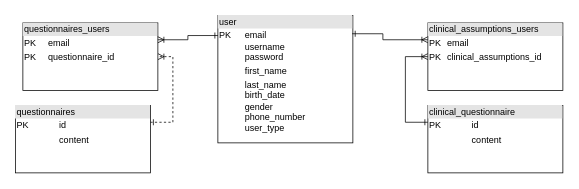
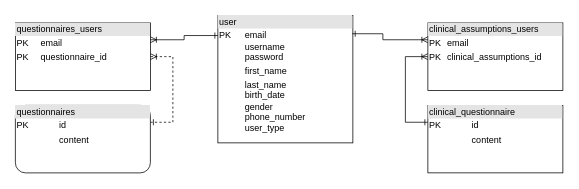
  <mxCell id="0" />
  <mxCell id="1" parent="0" />
  <mxCell id="2" value="&lt;div style=&quot;text-align: justify; box-sizing: border-box; width: 100%; background: rgb(228, 228, 228); padding: 2px;&quot;&gt;user&lt;/div&gt;&lt;table align=&quot;center&quot; style=&quot;text-align: left; width: 100%; font-size: 1em;&quot; cellpadding=&quot;2&quot; cellspacing=&quot;0&quot;&gt;&lt;tbody&gt;&lt;tr&gt;&lt;td style=&quot;text-align: left;&quot;&gt;PK&lt;br&gt;&lt;br&gt;&lt;br&gt;&lt;/td&gt;&lt;td style=&quot;text-align: left;&quot;&gt;email&lt;br&gt;username&lt;br&gt;password&lt;/td&gt;&lt;/tr&gt;&lt;tr&gt;&lt;td style=&quot;text-align: left;&quot;&gt;&lt;br&gt;&lt;/td&gt;&lt;td style=&quot;text-align: left;&quot;&gt;first_name&lt;/td&gt;&lt;/tr&gt;&lt;tr&gt;&lt;td&gt;&lt;div style=&quot;text-align: left;&quot;&gt;&lt;br&gt;&lt;/div&gt;&lt;div style=&quot;text-align: left;&quot;&gt;&lt;br&gt;&lt;/div&gt;&lt;div style=&quot;text-align: left;&quot;&gt;&lt;br&gt;&lt;/div&gt;&lt;div style=&quot;text-align: left;&quot;&gt;&lt;br&gt;&lt;/div&gt;&lt;/td&gt;&lt;td&gt;&lt;div style=&quot;text-align: left;&quot;&gt;&lt;span style=&quot;font-size: 1em; background-color: initial;&quot;&gt;last_name&lt;/span&gt;&lt;/div&gt;&lt;div style=&quot;text-align: left;&quot;&gt;&lt;span style=&quot;font-size: 1em; background-color: initial;&quot;&gt;birth_date&lt;/span&gt;&lt;/div&gt;&lt;div style=&quot;text-align: left; padding-left: 0px;&quot;&gt;&lt;span style=&quot;font-size: 1em; background-color: initial;&quot;&gt;gender&lt;/span&gt;&lt;/div&gt;&lt;div style=&quot;text-align: left;&quot;&gt;&lt;span style=&quot;font-size: 1em; background-color: initial;&quot;&gt;phone_number&lt;/span&gt;&lt;/div&gt;&lt;div style=&quot;text-align: left;&quot;&gt;user_type&lt;/div&gt;&lt;div style=&quot;text-align: left;&quot;&gt;&lt;br&gt;&lt;/div&gt;&lt;/td&gt;&lt;/tr&gt;&lt;/tbody&gt;&lt;/table&gt;" style="verticalAlign=top;align=center;overflow=fill;html=1;whiteSpace=wrap;" parent="1" vertex="1"><mxGeometry x="290" y="20" width="180" height="170" as="geometry" /></mxCell>
  <mxCell id="3" style="edgeStyle=orthogonalEdgeStyle;rounded=0;orthogonalLoop=1;jettySize=auto;html=1;exitX=0.995;exitY=0.144;exitDx=0;exitDy=0;entryX=0;entryY=0.25;entryDx=0;entryDy=0;startArrow=ERone;startFill=0;endArrow=ERoneToMany;endFill=0;exitPerimeter=0;" parent="1" source="2" target="6" edge="1"><mxGeometry relative="1" as="geometry"><mxPoint x="530" y="172.5" as="sourcePoint" /><Array as="points"><mxPoint x="510" y="44" /><mxPoint x="510" y="52" /></Array></mxGeometry></mxCell>
  <mxCell id="4" style="edgeStyle=orthogonalEdgeStyle;rounded=0;orthogonalLoop=1;jettySize=auto;html=1;entryX=0;entryY=0.5;entryDx=0;entryDy=0;startArrow=ERone;startFill=0;endArrow=ERoneToMany;endFill=0;exitX=0;exitY=0.25;exitDx=0;exitDy=0;" parent="1" source="5" target="6" edge="1"><mxGeometry relative="1" as="geometry"><mxPoint x="320" y="320" as="sourcePoint" /><Array as="points"><mxPoint x="540" y="163" /><mxPoint x="540" y="75" /></Array></mxGeometry></mxCell>
  <mxCell id="5" value="&lt;div style=&quot;box-sizing:border-box;width:100%;background:#e4e4e4;padding:2px;&quot;&gt;clinical_questionnaire&lt;/div&gt;&lt;table style=&quot;width:100%;font-size:1em;&quot; cellpadding=&quot;2&quot; cellspacing=&quot;0&quot;&gt;&lt;tbody&gt;&lt;tr&gt;&lt;td&gt;PK&lt;/td&gt;&lt;td&gt;id&lt;/td&gt;&lt;/tr&gt;&lt;tr&gt;&lt;td&gt;&lt;br&gt;&lt;/td&gt;&lt;td&gt;content&lt;/td&gt;&lt;/tr&gt;&lt;tr&gt;&lt;td&gt;&lt;/td&gt;&lt;td&gt;&lt;br&gt;&lt;/td&gt;&lt;/tr&gt;&lt;/tbody&gt;&lt;/table&gt;" style="verticalAlign=top;align=left;overflow=fill;html=1;whiteSpace=wrap;" parent="1" vertex="1"><mxGeometry x="570" y="140" width="180" height="90" as="geometry" /></mxCell>
  <mxCell id="6" value="&lt;div style=&quot;box-sizing:border-box;width:100%;background:#e4e4e4;padding:2px;&quot;&gt;clinical_assumptions_users&lt;/div&gt;&lt;table style=&quot;width:100%;font-size:1em;&quot; cellpadding=&quot;2&quot; cellspacing=&quot;0&quot;&gt;&lt;tbody&gt;&lt;tr&gt;&lt;td&gt;PK&lt;/td&gt;&lt;td&gt;email&lt;/td&gt;&lt;/tr&gt;&lt;tr&gt;&lt;td&gt;PK&lt;/td&gt;&lt;td&gt;clinical_assumptions_id&lt;/td&gt;&lt;/tr&gt;&lt;tr&gt;&lt;td&gt;&lt;/td&gt;&lt;td&gt;&lt;br&gt;&lt;/td&gt;&lt;/tr&gt;&lt;/tbody&gt;&lt;/table&gt;" style="verticalAlign=top;align=left;overflow=fill;html=1;whiteSpace=wrap;" parent="1" vertex="1"><mxGeometry x="570" y="30" width="180" height="90" as="geometry" /></mxCell>
  <mxCell id="7" style="edgeStyle=orthogonalEdgeStyle;rounded=0;orthogonalLoop=1;jettySize=auto;html=1;entryX=1;entryY=0.5;entryDx=0;entryDy=0;startArrow=ERone;startFill=0;endArrow=ERoneToMany;endFill=0;exitX=1;exitY=0.25;exitDx=0;exitDy=0;dashed=1;" parent="1" source="8" target="9" edge="1"><mxGeometry relative="1" as="geometry"><mxPoint x="330" y="-10" as="sourcePoint" /><Array as="points"><mxPoint x="230" y="162" /><mxPoint x="230" y="75" /></Array></mxGeometry></mxCell>
- <mxCell id="8" value="&lt;div style=&quot;box-sizing:border-box;width:100%;background:#e4e4e4;padding:2px;&quot;&gt;questionnaires&lt;/div&gt;&lt;table style=&quot;width:100%;font-size:1em;&quot; cellpadding=&quot;2&quot; cellspacing=&quot;0&quot;&gt;&lt;tbody&gt;&lt;tr&gt;&lt;td&gt;PK&lt;/td&gt;&lt;td&gt;id&lt;/td&gt;&lt;/tr&gt;&lt;tr&gt;&lt;td&gt;&lt;br&gt;&lt;/td&gt;&lt;td&gt;content&lt;/td&gt;&lt;/tr&gt;&lt;/tbody&gt;&lt;/table&gt;" style="verticalAlign=top;align=left;overflow=fill;html=1;whiteSpace=wrap;" parent="1" vertex="1"><mxGeometry x="20" y="140" width="180" height="90" as="geometry" /></mxCell>
- <mxCell id="9" value="&lt;div style=&quot;box-sizing:border-box;width:100%;background:#e4e4e4;padding:2px;&quot;&gt;questionnaires_users&lt;/div&gt;&lt;table style=&quot;width:100%;font-size:1em;&quot; cellpadding=&quot;2&quot; cellspacing=&quot;0&quot;&gt;&lt;tbody&gt;&lt;tr&gt;&lt;td&gt;PK&lt;/td&gt;&lt;td&gt;email&lt;/td&gt;&lt;/tr&gt;&lt;tr&gt;&lt;td&gt;PK&lt;/td&gt;&lt;td&gt;questionnaire_id&lt;/td&gt;&lt;/tr&gt;&lt;tr&gt;&lt;td&gt;&lt;/td&gt;&lt;td&gt;&lt;br&gt;&lt;/td&gt;&lt;/tr&gt;&lt;/tbody&gt;&lt;/table&gt;" style="verticalAlign=top;align=left;overflow=fill;html=1;whiteSpace=wrap;" parent="1" vertex="1"><mxGeometry x="30" y="30" width="180" height="90" as="geometry" /></mxCell>
+ <mxCell id="8" value="&lt;div style=&quot;box-sizing:border-box;width:100%;background:#e4e4e4;padding:2px;&quot;&gt;questionnaires&lt;/div&gt;&lt;table style=&quot;width:100%;font-size:1em;&quot; cellpadding=&quot;2&quot; cellspacing=&quot;0&quot;&gt;&lt;tbody&gt;&lt;tr&gt;&lt;td&gt;PK&lt;/td&gt;&lt;td&gt;id&lt;/td&gt;&lt;/tr&gt;&lt;tr&gt;&lt;td&gt;&lt;br&gt;&lt;/td&gt;&lt;td&gt;content&lt;/td&gt;&lt;/tr&gt;&lt;/tbody&gt;&lt;/table&gt;" style="verticalAlign=top;align=left;overflow=fill;html=1;whiteSpace=wrap;rounded=1;" parent="1" vertex="1"><mxGeometry x="20" y="140" width="180" height="90" as="geometry" /></mxCell>
+ <mxCell id="9" value="&lt;div style=&quot;box-sizing:border-box;width:100%;background:#e4e4e4;padding:2px;&quot;&gt;questionnaires_users&lt;/div&gt;&lt;table style=&quot;width:100%;font-size:1em;&quot; cellpadding=&quot;2&quot; cellspacing=&quot;0&quot;&gt;&lt;tbody&gt;&lt;tr&gt;&lt;td&gt;PK&lt;/td&gt;&lt;td&gt;email&lt;/td&gt;&lt;/tr&gt;&lt;tr&gt;&lt;td&gt;PK&lt;/td&gt;&lt;td&gt;questionnaire_id&lt;/td&gt;&lt;/tr&gt;&lt;tr&gt;&lt;td&gt;&lt;/td&gt;&lt;td&gt;&lt;br&gt;&lt;/td&gt;&lt;/tr&gt;&lt;/tbody&gt;&lt;/table&gt;" style="verticalAlign=top;align=left;overflow=fill;html=1;whiteSpace=wrap;" parent="1" vertex="1"><mxGeometry x="20" y="30" width="180" height="90" as="geometry" /></mxCell>
  <mxCell id="10" style="edgeStyle=orthogonalEdgeStyle;rounded=0;orthogonalLoop=1;jettySize=auto;html=1;exitX=1;exitY=0.25;exitDx=0;exitDy=0;entryX=0;entryY=0.158;entryDx=0;entryDy=0;entryPerimeter=0;endArrow=ERone;endFill=0;startArrow=ERoneToMany;startFill=0;" parent="1" source="9" target="2" edge="1"><mxGeometry relative="1" as="geometry" /></mxCell>
